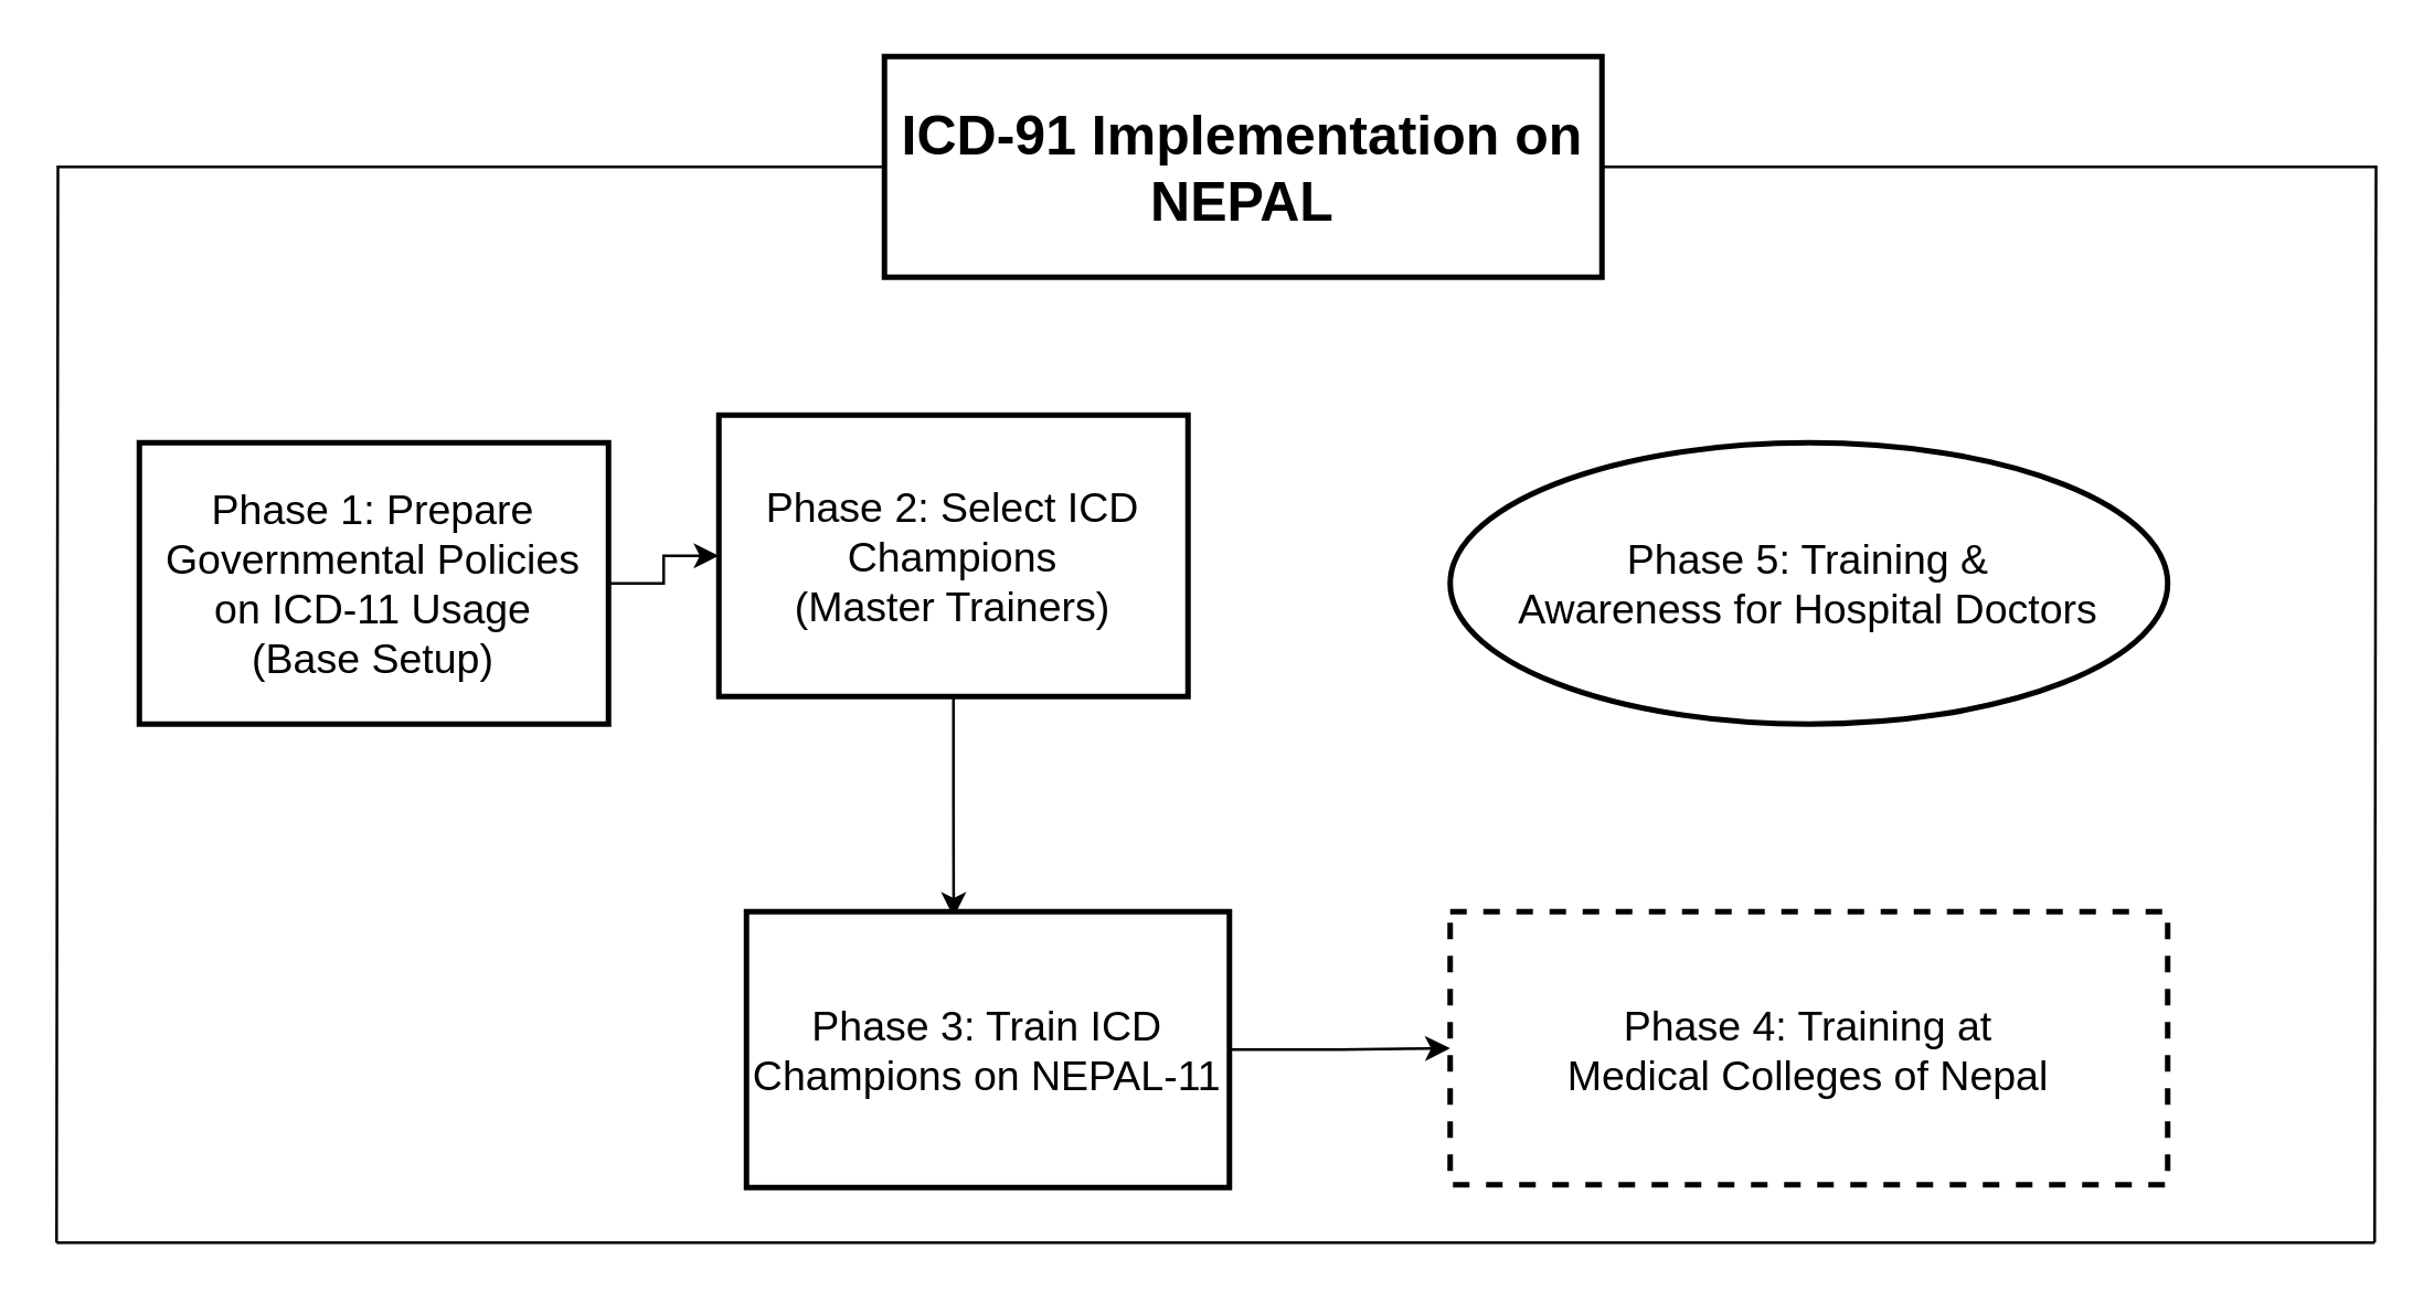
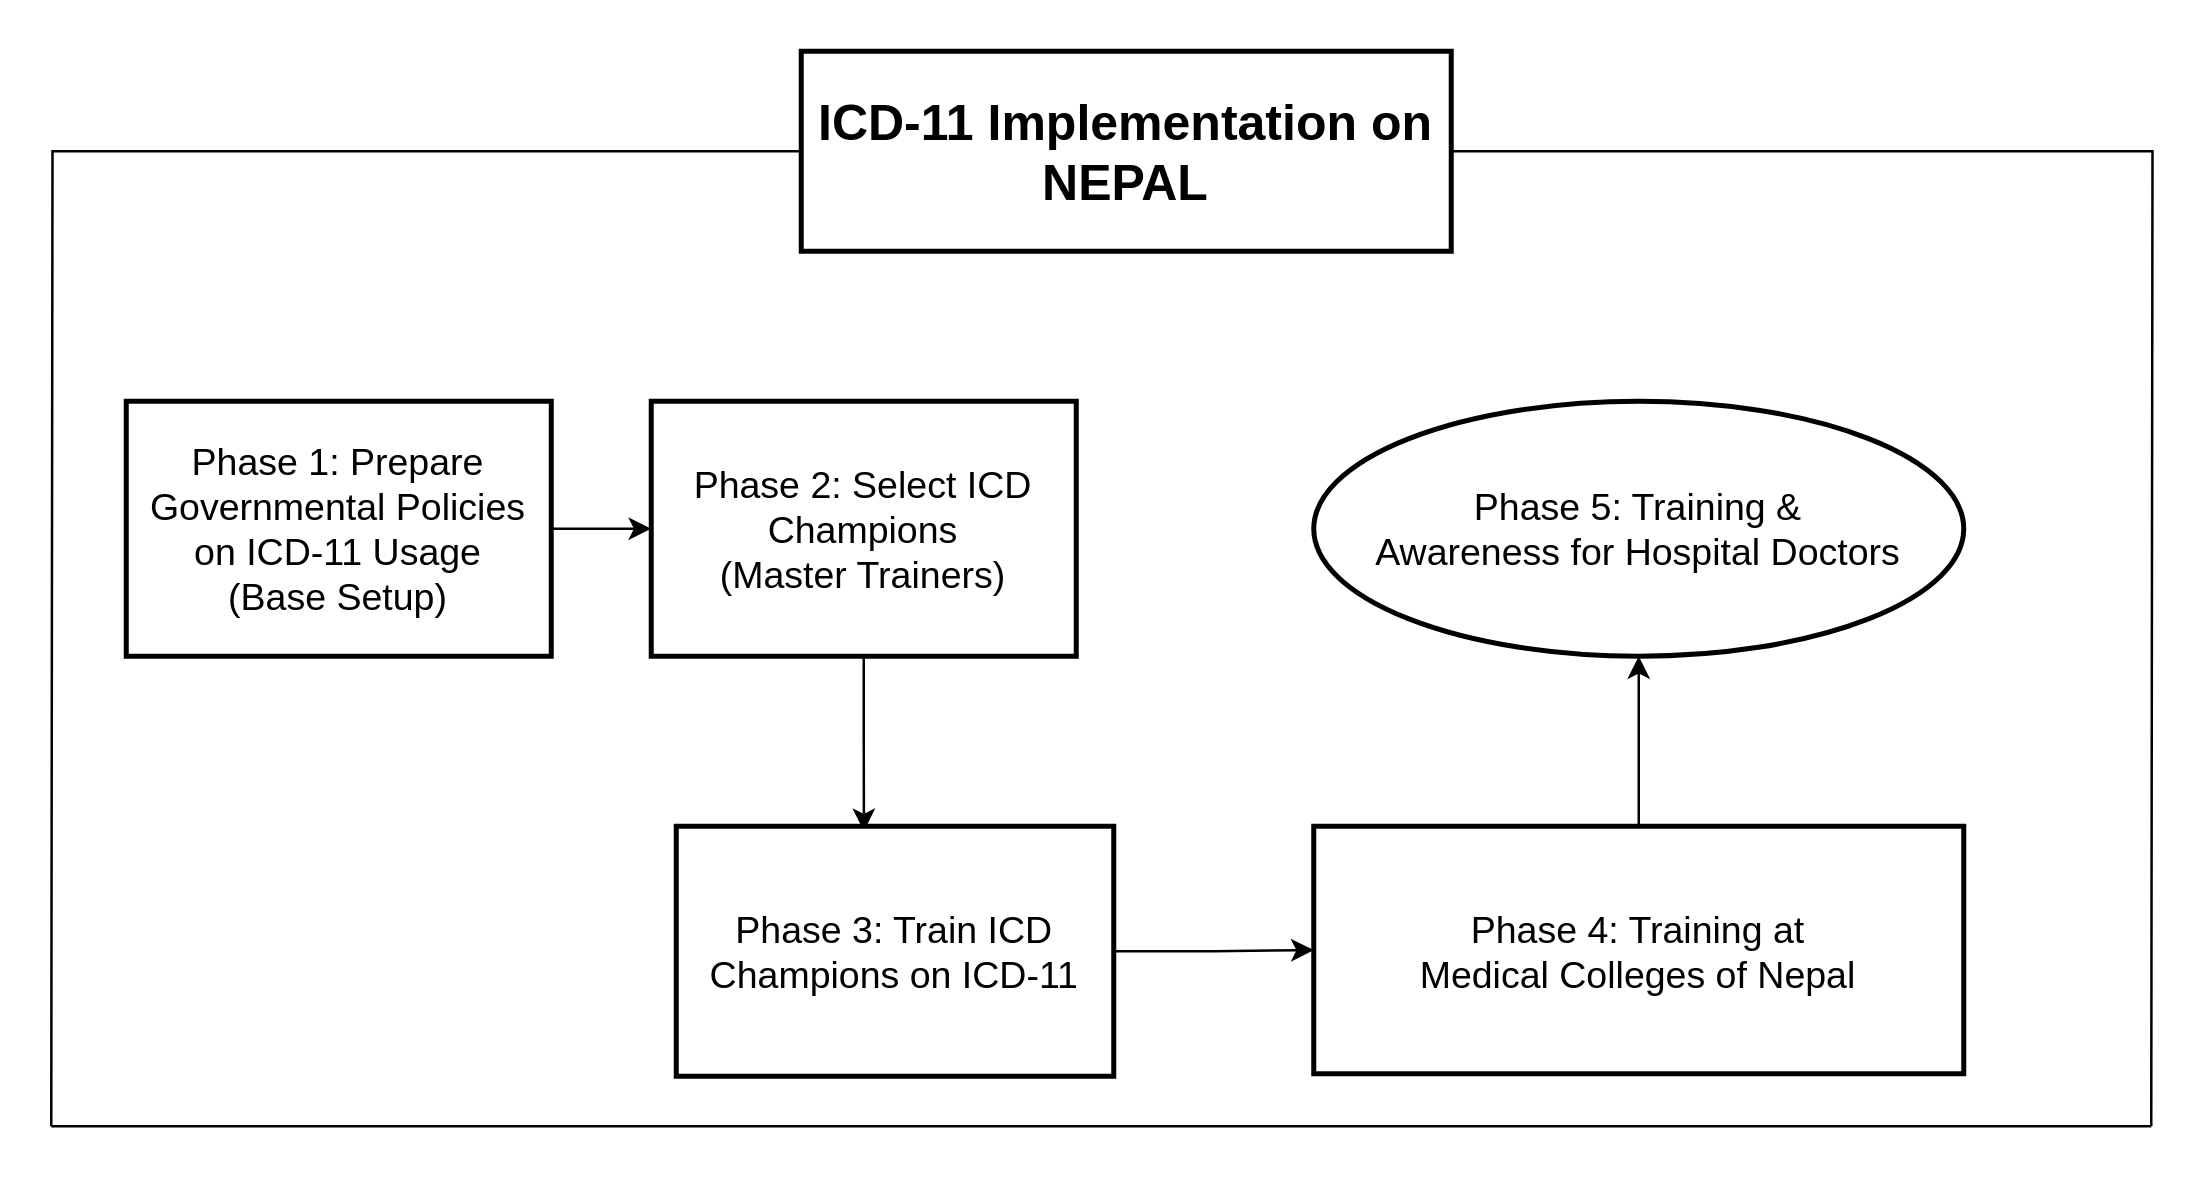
  <mxCell id="0" />
  <mxCell id="1" parent="0" />
  <mxCell id="2" style="edgeStyle=orthogonalEdgeStyle;rounded=0;orthogonalLoop=1;jettySize=auto;html=1;entryX=0.429;entryY=0.02;entryDx=0;entryDy=0;entryPerimeter=0;" edge="1" parent="1" source="3" target="5"><mxGeometry relative="1" as="geometry" /></mxCell>
- <mxCell id="3" value="Phase 2: Select ICD Champions&#10;(Master Trainers)" style="whiteSpace=wrap;strokeWidth=2;fontSize=15;" vertex="1" parent="1"><mxGeometry x="260" y="150" width="170" height="102" as="geometry" /></mxCell>
+ <mxCell id="3" value="Phase 2: Select ICD Champions&#10;(Master Trainers)" style="whiteSpace=wrap;strokeWidth=2;fontSize=15;" vertex="1" parent="1"><mxGeometry x="260" y="160" width="170" height="102" as="geometry" /></mxCell>
  <mxCell id="4" style="edgeStyle=orthogonalEdgeStyle;rounded=0;orthogonalLoop=1;jettySize=auto;html=1;entryX=0;entryY=0.5;entryDx=0;entryDy=0;" edge="1" parent="1" source="5" target="7"><mxGeometry relative="1" as="geometry" /></mxCell>
- <mxCell id="5" value="Phase 3: Train ICD&#10;Champions on NEPAL-11" style="whiteSpace=wrap;strokeWidth=2;fontSize=15;" vertex="1" parent="1"><mxGeometry x="270" y="330" width="175" height="100" as="geometry" /></mxCell>
- <mxCell id="7" value="Phase 4: Training at&#10;Medical Colleges of Nepal" style="whiteSpace=wrap;strokeWidth=2;fontSize=15;dashed=1;" vertex="1" parent="1"><mxGeometry x="525" y="330" width="260" height="99" as="geometry" /></mxCell>
+ <mxCell id="5" value="Phase 3: Train ICD&#10;Champions on ICD-11" style="whiteSpace=wrap;strokeWidth=2;fontSize=15;" vertex="1" parent="1"><mxGeometry x="270" y="330" width="175" height="100" as="geometry" /></mxCell>
+ <mxCell id="6" style="edgeStyle=orthogonalEdgeStyle;rounded=0;orthogonalLoop=1;jettySize=auto;html=1;" edge="1" parent="1" source="7" target="8"><mxGeometry relative="1" as="geometry" /></mxCell>
+ <mxCell id="7" value="Phase 4: Training at&#10;Medical Colleges of Nepal" style="whiteSpace=wrap;strokeWidth=2;fontSize=15;" vertex="1" parent="1"><mxGeometry x="525" y="330" width="260" height="99" as="geometry" /></mxCell>
  <mxCell id="8" value="Phase 5: Training &amp;&#10;Awareness for Hospital Doctors" style="ellipse;whiteSpace=wrap;strokeWidth=2;fontSize=15;" vertex="1" parent="1"><mxGeometry x="525" y="160" width="260" height="102" as="geometry" /></mxCell>
- <mxCell id="9" value="ICD-91 Implementation on NEPAL" style="whiteSpace=wrap;strokeWidth=2;fontStyle=1;fontSize=20;" vertex="1" parent="1"><mxGeometry x="320" y="20" width="260" height="80" as="geometry" /></mxCell>
+ <mxCell id="9" value="ICD-11 Implementation on NEPAL" style="whiteSpace=wrap;strokeWidth=2;fontStyle=1;fontSize=20;" vertex="1" parent="1"><mxGeometry x="320" y="20" width="260" height="80" as="geometry" /></mxCell>
  <mxCell id="10" value="" style="group" connectable="0" vertex="1" parent="1"><mxGeometry x="20" y="450" width="840" as="geometry" /></mxCell>
  <mxCell id="11" style="edgeStyle=orthogonalEdgeStyle;rounded=0;orthogonalLoop=1;jettySize=auto;html=1;endArrow=none;startFill=0;" edge="1" parent="10" source="9"><mxGeometry relative="1" as="geometry"><mxPoint as="targetPoint" /></mxGeometry></mxCell>
  <mxCell id="12" style="edgeStyle=orthogonalEdgeStyle;rounded=0;orthogonalLoop=1;jettySize=auto;html=1;endArrow=none;startFill=0;" edge="1" parent="10" source="9"><mxGeometry relative="1" as="geometry"><mxPoint x="840" as="targetPoint" /></mxGeometry></mxCell>
  <mxCell id="13" value="" style="endArrow=none;html=1;rounded=0;" edge="1" parent="10"><mxGeometry width="50" height="50" relative="1" as="geometry"><mxPoint x="840" as="sourcePoint" /><mxPoint as="targetPoint" /><Array as="points" /></mxGeometry></mxCell>
  <mxCell id="14" style="edgeStyle=orthogonalEdgeStyle;rounded=0;orthogonalLoop=1;jettySize=auto;html=1;" edge="1" parent="1" source="15" target="3"><mxGeometry relative="1" as="geometry" /></mxCell>
  <mxCell id="15" value="Phase 1: Prepare Governmental Policies on ICD-11 Usage&#10;(Base Setup)" style="whiteSpace=wrap;strokeWidth=2;fontSize=15;" vertex="1" parent="1"><mxGeometry x="50" y="160" width="170" height="102" as="geometry" /></mxCell>
